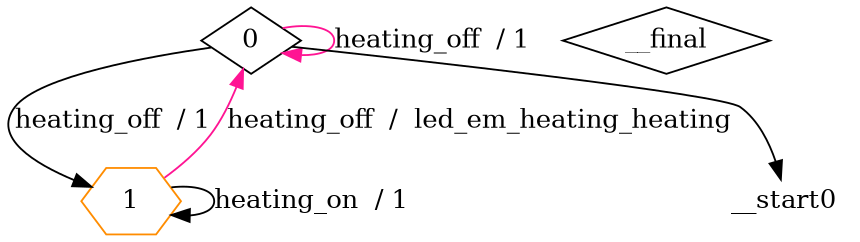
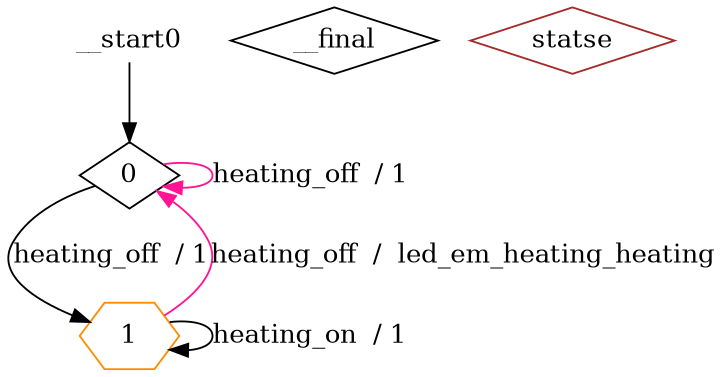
  digraph {
    node [color=black shape=diamond]
    edge [color=black]
    n1 [label=0]
    n2 [color=darkorange label=1 shape=hexagon]
    __start0 [height=0 shape=none width=0]
    __final
+   statse [color=brown]
    n1 -> n1 [color=deeppink label="heating_off  / 1"]
    n1 -> n2 [label="heating_off  / 1"]
    n2 -> n1 [color=deeppink label="heating_off  /  led_em_heating_heating"]
    n2 -> n2 [label="heating_on  / 1"]
-   n1 -> __start0
+   __start0 -> n1
  }
